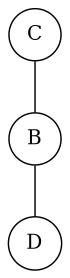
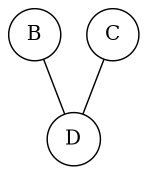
  graph {
    node [shape=circle]
    B
    D
    C
    B -- D
-   C -- B
+   C -- D
  }
